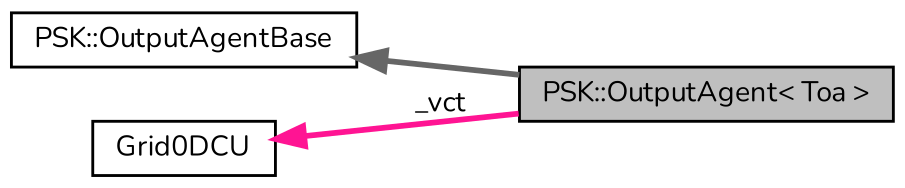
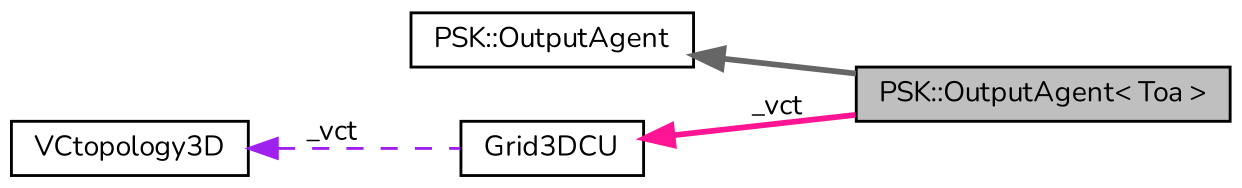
  digraph {
    fontname=Nunito
    rankdir=LR
    node [color=black fillcolor=white fontname=Nunito fontsize=10 shape=record style=filled]
    edge [dir=back fontname=Nunito fontsize=10 labelfontname=Helvetica labelfontsize=10 style=bold]
    n1 [fillcolor=grey75 fontcolor=black height=0.2 label="PSK::OutputAgent\< Toa \>" width=0.4]
-   n2 [height=0.2 label="PSK::OutputAgentBase" width=0.4]
-   n3 [height=0.2 label=Grid0DCU width=0.4]
+   n2 [height=0.2 label="PSK::OutputAgent" width=0.4]
+   n3 [height=0.2 label=Grid3DCU width=0.4]
+   n4 [height=0.2 label=VCtopology3D width=0.4]
    n2 -> n1 [color=gray40]
    n3 -> n1 [color=deeppink label=" _vct"]
+   n4 -> n3 [color=purple label=" _vct" style=dashed]
  }
